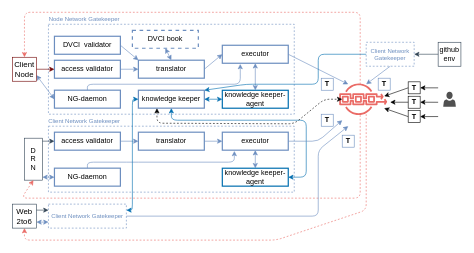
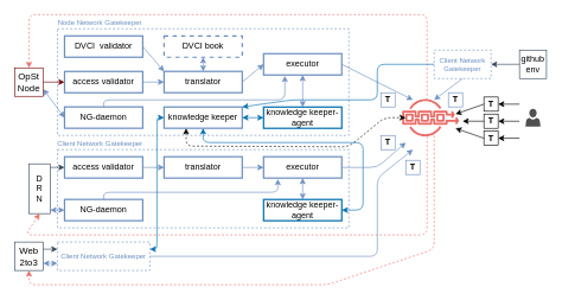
  <mxCell id="0" />
  <mxCell id="1" parent="0" />
  <mxCell id="2" value="" style="rounded=0;whiteSpace=wrap;html=1;fillColor=none;strokeColor=#6C8EBF;dashed=1;" parent="1" vertex="1"><mxGeometry x="80" y="40" width="410" height="150" as="geometry" /></mxCell>
  <mxCell id="3" value="" style="rounded=0;whiteSpace=wrap;html=1;fillColor=none;strokeColor=#6C8EBF;dashed=1;" parent="1" vertex="1"><mxGeometry x="80" y="210" width="410" height="110" as="geometry" /></mxCell>
  <mxCell id="4" style="edgeStyle=none;html=1;exitX=1;exitY=0.5;exitDx=0;exitDy=0;entryX=0;entryY=0;entryDx=0;entryDy=0;strokeColor=#6C8EBF;fontSize=13;startArrow=none;startFill=0;endArrow=classic;endFill=1;" parent="1" source="5" target="14" edge="1"><mxGeometry relative="1" as="geometry" /></mxCell>
- <mxCell id="5" value="DVCI&amp;nbsp; validator" style="rounded=0;whiteSpace=wrap;html=1;fillColor=none;strokeColor=#6c8ebf;strokeWidth=2;gradientColor=#7ea6e0;" parent="1" vertex="1"><mxGeometry x="90" y="60" width="110" height="30" as="geometry" /></mxCell>
+ <mxCell id="5" value="DVCI&amp;nbsp; validator" style="rounded=0;whiteSpace=wrap;html=1;fillColor=none;strokeColor=#6c8ebf;strokeWidth=2;gradientColor=#7ea6e0;" parent="1" vertex="1"><mxGeometry x="90" y="50" width="110" height="30" as="geometry" /></mxCell>
  <mxCell id="6" value="knowledge keeper" style="rounded=0;whiteSpace=wrap;html=1;fillColor=none;strokeColor=#6C8EBF;strokeWidth=2;gradientColor=#7ea6e0;rotation=0;" parent="1" vertex="1"><mxGeometry x="230" y="150" width="110" height="29.91" as="geometry" /></mxCell>
  <mxCell id="7" style="edgeStyle=none;html=1;exitX=0;exitY=0.5;exitDx=0;exitDy=0;entryX=1;entryY=0.75;entryDx=0;entryDy=0;strokeColor=#6C8EBF;fontSize=13;startArrow=classic;startFill=1;endArrow=classic;endFill=1;" parent="1" source="9" target="30" edge="1"><mxGeometry relative="1" as="geometry" /></mxCell>
  <mxCell id="8" style="edgeStyle=none;html=1;exitX=0.5;exitY=0;exitDx=0;exitDy=0;entryX=0.272;entryY=1.042;entryDx=0;entryDy=0;strokeColor=#6C8EBF;fontSize=13;startArrow=none;startFill=0;endArrow=classic;endFill=1;entryPerimeter=0;" parent="1" source="9" target="11" edge="1"><mxGeometry relative="1" as="geometry"><Array as="points"><mxPoint x="145" y="140" /><mxPoint x="400" y="140" /></Array></mxGeometry></mxCell>
  <mxCell id="9" value="NG-daemon" style="rounded=0;whiteSpace=wrap;html=1;fillColor=none;strokeColor=#6C8EBF;strokeWidth=2;gradientColor=#7ea6e0;rotation=0;" parent="1" vertex="1"><mxGeometry x="90" y="149.91" width="110" height="30" as="geometry" /></mxCell>
  <mxCell id="10" style="edgeStyle=none;html=1;exitX=1;exitY=0.5;exitDx=0;exitDy=0;strokeColor=#6C8EBF;fontSize=13;startArrow=none;startFill=0;endArrow=classic;endFill=1;entryX=0.25;entryY=0.25;entryDx=0;entryDy=0;entryPerimeter=0;" parent="1" source="11" target="37" edge="1"><mxGeometry relative="1" as="geometry"><mxPoint x="530" y="105.046" as="targetPoint" /><Array as="points" /></mxGeometry></mxCell>
  <mxCell id="11" value="executor" style="rounded=0;whiteSpace=wrap;html=1;fillColor=none;strokeColor=#6C8EBF;strokeWidth=2;gradientColor=#7ea6e0;rotation=0;" parent="1" vertex="1"><mxGeometry x="370" y="75" width="110" height="30" as="geometry" /></mxCell>
  <mxCell id="12" style="edgeStyle=none;html=1;exitX=1;exitY=0.5;exitDx=0;exitDy=0;entryX=0;entryY=0.5;entryDx=0;entryDy=0;strokeColor=#6C8EBF;fontSize=13;startArrow=none;startFill=0;endArrow=classic;endFill=1;" parent="1" source="14" target="11" edge="1"><mxGeometry relative="1" as="geometry" /></mxCell>
  <mxCell id="13" style="edgeStyle=none;html=1;exitX=0.5;exitY=0;exitDx=0;exitDy=0;entryX=0.5;entryY=1;entryDx=0;entryDy=0;strokeColor=#6C8EBF;startArrow=classic;startFill=1;endArrow=classic;endFill=1;" parent="1" source="14" target="68" edge="1"><mxGeometry relative="1" as="geometry" /></mxCell>
  <mxCell id="14" value="translator" style="rounded=0;whiteSpace=wrap;html=1;fillColor=none;strokeColor=#6c8ebf;strokeWidth=2;gradientColor=#7ea6e0;" parent="1" vertex="1"><mxGeometry x="230" y="99.91" width="110" height="30" as="geometry" /></mxCell>
  <mxCell id="15" style="edgeStyle=none;html=1;exitX=0;exitY=0.5;exitDx=0;exitDy=0;entryX=1;entryY=0.071;entryDx=0;entryDy=0;entryPerimeter=0;strokeColor=#314354;fillColor=#647687;endArrow=none;endFill=0;startArrow=classic;startFill=1;" parent="1" source="16" target="28" edge="1"><mxGeometry relative="1" as="geometry" /></mxCell>
  <mxCell id="16" value="access validator" style="rounded=0;whiteSpace=wrap;html=1;fillColor=none;strokeColor=#6c8ebf;strokeWidth=2;gradientColor=#7ea6e0;" parent="1" vertex="1"><mxGeometry x="90" y="220" width="110" height="30" as="geometry" /></mxCell>
  <mxCell id="17" style="edgeStyle=none;html=1;exitX=0.5;exitY=0;exitDx=0;exitDy=0;entryX=0.5;entryY=1;entryDx=0;entryDy=0;strokeColor=#6C8EBF;startArrow=classic;startFill=1;endArrow=classic;endFill=1;" parent="1" source="19" target="25" edge="1"><mxGeometry relative="1" as="geometry" /></mxCell>
  <mxCell id="18" style="edgeStyle=none;html=1;exitX=1;exitY=0.5;exitDx=0;exitDy=0;entryX=0.5;entryY=1;entryDx=0;entryDy=0;strokeColor=#006EAF;fontSize=13;startArrow=classic;startFill=1;endArrow=classic;endFill=1;fillColor=#1ba1e2;" parent="1" source="19" target="6" edge="1"><mxGeometry relative="1" as="geometry"><Array as="points"><mxPoint x="510" y="295" /><mxPoint x="510" y="200" /><mxPoint x="285" y="200" /></Array></mxGeometry></mxCell>
  <mxCell id="19" value="knowledge keeper-agent" style="rounded=0;whiteSpace=wrap;html=1;fillColor=none;strokeColor=#006EAF;strokeWidth=2;rotation=0;fontColor=default;" parent="1" vertex="1"><mxGeometry x="370" y="280.09" width="110" height="29.91" as="geometry" /></mxCell>
  <mxCell id="20" style="edgeStyle=none;html=1;exitX=0;exitY=0.5;exitDx=0;exitDy=0;entryX=1;entryY=0.928;entryDx=0;entryDy=0;entryPerimeter=0;strokeColor=#6C8EBF;startArrow=classic;startFill=1;" parent="1" source="22" target="28" edge="1"><mxGeometry relative="1" as="geometry" /></mxCell>
  <mxCell id="21" style="edgeStyle=none;html=1;exitX=0.5;exitY=0;exitDx=0;exitDy=0;entryX=0.183;entryY=1.045;entryDx=0;entryDy=0;strokeColor=#6C8EBF;startArrow=none;startFill=0;endArrow=classic;endFill=1;entryPerimeter=0;" parent="1" source="22" target="25" edge="1"><mxGeometry relative="1" as="geometry"><Array as="points"><mxPoint x="145" y="270" /><mxPoint x="220" y="270" /><mxPoint x="390" y="270" /></Array></mxGeometry></mxCell>
  <mxCell id="22" value="NG-daemon" style="rounded=0;whiteSpace=wrap;html=1;fillColor=none;strokeColor=#6C8EBF;strokeWidth=2;gradientColor=#7ea6e0;rotation=0;" parent="1" vertex="1"><mxGeometry x="90" y="280" width="110" height="30" as="geometry" /></mxCell>
  <mxCell id="23" style="edgeStyle=none;html=1;exitX=0;exitY=0.5;exitDx=0;exitDy=0;entryX=1;entryY=0.5;entryDx=0;entryDy=0;strokeColor=#6C8EBF;startArrow=classic;startFill=1;endArrow=none;endFill=0;" parent="1" source="25" target="27" edge="1"><mxGeometry relative="1" as="geometry" /></mxCell>
  <mxCell id="24" style="edgeStyle=none;html=1;exitX=1;exitY=0.5;exitDx=0;exitDy=0;strokeColor=#6C8EBF;startArrow=none;startFill=0;endArrow=classic;endFill=1;entryX=0.15;entryY=0.85;entryDx=0;entryDy=0;entryPerimeter=0;" parent="1" source="25" target="37" edge="1"><mxGeometry relative="1" as="geometry"><mxPoint x="530" y="235" as="targetPoint" /><Array as="points"><mxPoint x="530" y="235" /></Array></mxGeometry></mxCell>
  <mxCell id="25" value="executor" style="rounded=0;whiteSpace=wrap;html=1;fillColor=none;strokeColor=#6C8EBF;strokeWidth=2;gradientColor=#7ea6e0;rotation=0;" parent="1" vertex="1"><mxGeometry x="370" y="220" width="110" height="30" as="geometry" /></mxCell>
  <mxCell id="26" style="edgeStyle=none;html=1;exitX=0;exitY=0.5;exitDx=0;exitDy=0;entryX=1;entryY=0.5;entryDx=0;entryDy=0;strokeColor=#6C8EBF;startArrow=classic;startFill=1;endArrow=none;endFill=0;" parent="1" source="27" target="16" edge="1"><mxGeometry relative="1" as="geometry" /></mxCell>
  <mxCell id="27" value="translator" style="rounded=0;whiteSpace=wrap;html=1;fillColor=none;strokeColor=#6c8ebf;strokeWidth=2;gradientColor=#7ea6e0;" parent="1" vertex="1"><mxGeometry x="230" y="220" width="110" height="30" as="geometry" /></mxCell>
  <mxCell id="28" value="D&lt;br&gt;R&lt;br&gt;N" style="rounded=0;whiteSpace=wrap;html=1;strokeColor=#314354;fillColor=none;fontColor=default;" parent="1" vertex="1"><mxGeometry x="40" y="230" width="30" height="70" as="geometry" /></mxCell>
  <mxCell id="29" style="edgeStyle=none;html=1;exitX=1;exitY=0.5;exitDx=0;exitDy=0;entryX=0;entryY=0.5;entryDx=0;entryDy=0;fillColor=#a20025;strokeColor=#6F0000;" parent="1" source="30" target="67" edge="1"><mxGeometry relative="1" as="geometry" /></mxCell>
- <mxCell id="30" value="Client&lt;br&gt;Node" style="rounded=0;whiteSpace=wrap;html=1;strokeColor=#6F0000;fontSize=13;fillColor=none;fontColor=default;" parent="1" vertex="1"><mxGeometry x="20" y="95" width="40" height="40" as="geometry" /></mxCell>
+ <mxCell id="30" value="OpSt&lt;br&gt;Node" style="rounded=0;whiteSpace=wrap;html=1;strokeColor=#6F0000;fontSize=13;fillColor=none;fontColor=default;" parent="1" vertex="1"><mxGeometry x="20" y="95" width="40" height="40" as="geometry" /></mxCell>
  <mxCell id="31" style="edgeStyle=none;html=1;exitX=0.5;exitY=0;exitDx=0;exitDy=0;entryX=0.5;entryY=1;entryDx=0;entryDy=0;strokeColor=#6C8EBF;fontSize=13;startArrow=classic;startFill=1;endArrow=classic;endFill=1;" parent="1" source="33" target="11" edge="1"><mxGeometry relative="1" as="geometry" /></mxCell>
  <mxCell id="32" style="edgeStyle=none;html=1;exitX=0;exitY=0.5;exitDx=0;exitDy=0;entryX=1;entryY=0.5;entryDx=0;entryDy=0;strokeColor=#006EAF;fontSize=13;startArrow=classic;startFill=1;endArrow=classic;endFill=1;fillColor=#1ba1e2;" parent="1" source="33" target="6" edge="1"><mxGeometry relative="1" as="geometry" /></mxCell>
  <mxCell id="33" value="knowledge keeper-agent" style="rounded=0;whiteSpace=wrap;html=1;fillColor=none;strokeColor=#006EAF;strokeWidth=2;rotation=0;fontColor=default;" parent="1" vertex="1"><mxGeometry x="370" y="150.09" width="110" height="29.91" as="geometry" /></mxCell>
  <mxCell id="34" style="edgeStyle=none;html=1;exitX=0.45;exitY=0.25;exitDx=0;exitDy=0;exitPerimeter=0;entryX=0.5;entryY=0;entryDx=0;entryDy=0;dashed=1;strokeColor=#EA6B66;fontSize=13;startArrow=none;startFill=0;endArrow=classic;endFill=1;" parent="1" source="37" target="30" edge="1"><mxGeometry relative="1" as="geometry"><Array as="points"><mxPoint x="600" y="20" /><mxPoint x="40" y="20" /><mxPoint x="40" y="60" /><mxPoint x="40" y="70" /></Array></mxGeometry></mxCell>
  <mxCell id="35" style="edgeStyle=none;html=1;exitX=0.45;exitY=0.765;exitDx=0;exitDy=0;exitPerimeter=0;entryX=0.5;entryY=1;entryDx=0;entryDy=0;dashed=1;strokeColor=#EA6B66;fontSize=13;startArrow=none;startFill=0;endArrow=classic;endFill=1;" parent="1" source="37" target="28" edge="1"><mxGeometry relative="1" as="geometry"><Array as="points"><mxPoint x="600" y="330" /><mxPoint x="35" y="330" /></Array></mxGeometry></mxCell>
  <mxCell id="36" style="edgeStyle=none;html=1;exitX=0.55;exitY=0.75;exitDx=0;exitDy=0;exitPerimeter=0;entryX=0.5;entryY=1;entryDx=0;entryDy=0;strokeColor=#EA6B66;fontSize=10;fontColor=#6C8EBF;startArrow=none;startFill=0;endArrow=classic;endFill=1;dashed=1;" parent="1" source="37" target="48" edge="1"><mxGeometry relative="1" as="geometry"><Array as="points"><mxPoint x="610" y="350" /><mxPoint x="460" y="400" /><mxPoint x="40" y="400" /></Array></mxGeometry></mxCell>
  <mxCell id="37" value="" style="sketch=0;points=[[0,0,0],[0.25,0,0],[0.5,0,0],[0.75,0,0],[1,0,0],[0,1,0],[0.25,1,0],[0.5,1,0],[0.75,1,0],[1,1,0],[0,0.25,0],[0,0.5,0],[0,0.75,0],[1,0.25,0],[1,0.5,0],[1,0.75,0]];outlineConnect=0;fontColor=#232F3E;gradientColor=#F78E04;gradientDirection=north;fillColor=none;strokeColor=#EA6B66;dashed=0;verticalLabelPosition=bottom;verticalAlign=top;align=center;html=1;fontSize=12;fontStyle=0;aspect=fixed;shape=mxgraph.aws4.resourceIcon;resIcon=mxgraph.aws4.managed_blockchain;strokeWidth=1;" parent="1" vertex="1"><mxGeometry x="555" y="115.04" width="100" height="100" as="geometry" /></mxCell>
  <mxCell id="38" value="&lt;font color=&quot;#6c8ebf&quot; style=&quot;font-size: 10px;&quot;&gt;Node Network Gatekeeper&lt;/font&gt;" style="text;html=1;strokeColor=none;fillColor=none;align=center;verticalAlign=middle;whiteSpace=wrap;rounded=0;strokeWidth=1;fontSize=13;" parent="1" vertex="1"><mxGeometry x="70" y="20" width="140" height="20" as="geometry" /></mxCell>
  <mxCell id="39" value="&lt;font color=&quot;#6c8ebf&quot; style=&quot;font-size: 10px;&quot;&gt;Client Network Gatekeeper&lt;/font&gt;" style="text;html=1;strokeColor=none;fillColor=none;align=center;verticalAlign=middle;whiteSpace=wrap;rounded=0;strokeWidth=1;fontSize=13;" parent="1" vertex="1"><mxGeometry x="70" y="185.04" width="140" height="30" as="geometry" /></mxCell>
  <mxCell id="40" style="edgeStyle=none;html=1;exitX=0.5;exitY=1;exitDx=0;exitDy=0;entryX=0.55;entryY=0.25;entryDx=0;entryDy=0;entryPerimeter=0;strokeColor=#6C8EBF;" parent="1" source="42" target="37" edge="1"><mxGeometry relative="1" as="geometry" /></mxCell>
  <mxCell id="41" style="edgeStyle=none;html=1;exitX=0;exitY=0.5;exitDx=0;exitDy=0;entryX=1;entryY=0;entryDx=0;entryDy=0;strokeColor=#006EAF;fillColor=#1ba1e2;" parent="1" source="42" target="6" edge="1"><mxGeometry relative="1" as="geometry"><Array as="points"><mxPoint x="530" y="90" /><mxPoint x="530" y="140" /><mxPoint x="410" y="140" /></Array></mxGeometry></mxCell>
  <mxCell id="42" value="Client Network &lt;br&gt;Gatekeeper" style="rounded=0;whiteSpace=wrap;html=1;strokeColor=#6C8EBF;strokeWidth=1;fontSize=10;fontColor=#6C8EBF;fillColor=none;dashed=1;" parent="1" vertex="1"><mxGeometry x="610" y="70" width="80" height="40" as="geometry" /></mxCell>
  <mxCell id="43" style="edgeStyle=none;html=1;exitX=0;exitY=0.5;exitDx=0;exitDy=0;entryX=1;entryY=0.5;entryDx=0;entryDy=0;strokeColor=#314354;fontSize=10;fontColor=#6C8EBF;startArrow=none;startFill=0;endArrow=classic;endFill=1;fillColor=#647687;" parent="1" source="44" target="42" edge="1"><mxGeometry relative="1" as="geometry" /></mxCell>
  <mxCell id="44" value="github &lt;br&gt;env" style="rounded=0;whiteSpace=wrap;html=1;fillColor=none;fontColor=default;strokeColor=#314354;strokeWidth=1;" parent="1" vertex="1"><mxGeometry x="730" y="70" width="38" height="40" as="geometry" /></mxCell>
  <mxCell id="45" style="edgeStyle=none;html=1;entryX=0.15;entryY=0.5;entryDx=0;entryDy=0;entryPerimeter=0;strokeColor=default;fontSize=13;startArrow=classic;startFill=1;endArrow=classic;endFill=1;dashed=1;" parent="1" target="37" edge="1"><mxGeometry relative="1" as="geometry"><mxPoint x="261" y="180" as="sourcePoint" /><Array as="points"><mxPoint x="261" y="205" /><mxPoint x="490" y="206" /><mxPoint x="540" y="165" /></Array></mxGeometry></mxCell>
  <mxCell id="46" style="edgeStyle=none;html=1;exitX=1;exitY=0.75;exitDx=0;exitDy=0;entryX=0;entryY=0.75;entryDx=0;entryDy=0;strokeColor=#6C8EBF;fontSize=10;fontColor=#6C8EBF;startArrow=classic;startFill=1;endArrow=classic;endFill=1;" parent="1" source="48" target="51" edge="1"><mxGeometry relative="1" as="geometry" /></mxCell>
  <mxCell id="47" style="edgeStyle=none;html=1;exitX=1;exitY=0.25;exitDx=0;exitDy=0;entryX=0;entryY=0.25;entryDx=0;entryDy=0;strokeColor=#314354;fontSize=10;fontColor=#6C8EBF;startArrow=none;startFill=0;endArrow=classic;endFill=1;fillColor=#647687;" parent="1" source="48" target="51" edge="1"><mxGeometry relative="1" as="geometry" /></mxCell>
- <mxCell id="48" value="Web&lt;br&gt;2to6" style="rounded=0;whiteSpace=wrap;html=1;strokeColor=#314354;fontSize=13;fillColor=none;fontColor=default;" parent="1" vertex="1"><mxGeometry x="20" y="340" width="40" height="40" as="geometry" /></mxCell>
+ <mxCell id="48" value="Web&lt;br&gt;2to3" style="rounded=0;whiteSpace=wrap;html=1;strokeColor=#314354;fontSize=13;fillColor=none;fontColor=default;" parent="1" vertex="1"><mxGeometry x="20" y="340" width="40" height="40" as="geometry" /></mxCell>
  <mxCell id="49" style="edgeStyle=none;html=1;exitX=1;exitY=0.25;exitDx=0;exitDy=0;entryX=0;entryY=0.5;entryDx=0;entryDy=0;strokeColor=#006EAF;fontSize=10;fontColor=#6C8EBF;startArrow=classic;startFill=1;endArrow=classic;endFill=1;fillColor=#1ba1e2;" parent="1" source="51" target="6" edge="1"><mxGeometry relative="1" as="geometry"><Array as="points"><mxPoint x="220" y="350" /><mxPoint x="220" y="165" /></Array></mxGeometry></mxCell>
  <mxCell id="50" style="edgeStyle=none;html=1;exitX=1;exitY=0.5;exitDx=0;exitDy=0;strokeColor=#6C8EBF;fontSize=10;fontColor=#6C8EBF;startArrow=none;startFill=0;endArrow=classic;endFill=1;" parent="1" source="51" edge="1"><mxGeometry relative="1" as="geometry"><mxPoint x="580" y="210" as="targetPoint" /><Array as="points"><mxPoint x="530" y="360" /><mxPoint x="530" y="250" /></Array></mxGeometry></mxCell>
  <mxCell id="51" value="Client Network Gatekeeper" style="rounded=0;whiteSpace=wrap;html=1;strokeColor=#6C8EBF;strokeWidth=1;fontSize=10;fontColor=#6C8EBF;fillColor=none;dashed=1;" parent="1" vertex="1"><mxGeometry x="80" y="340" width="130" height="40" as="geometry" /></mxCell>
  <mxCell id="52" value="&lt;b style=&quot;&quot;&gt;&lt;font style=&quot;font-size: 12px;&quot;&gt;T&lt;/font&gt;&lt;br&gt;&lt;/b&gt;" style="whiteSpace=wrap;html=1;aspect=fixed;strokeWidth=1;fillColor=none;strokeColor=#6C8EBF;gradientColor=#d5739d;fontColor=default;" parent="1" vertex="1"><mxGeometry x="535" y="130" width="20" height="20" as="geometry" /></mxCell>
  <mxCell id="53" value="&lt;b style=&quot;&quot;&gt;&lt;font style=&quot;font-size: 12px;&quot;&gt;T&lt;/font&gt;&lt;br&gt;&lt;/b&gt;" style="whiteSpace=wrap;html=1;aspect=fixed;strokeWidth=1;fillColor=none;strokeColor=#6C8EBF;gradientColor=#d5739d;fontColor=default;" parent="1" vertex="1"><mxGeometry x="630" y="129.91" width="20" height="20" as="geometry" /></mxCell>
  <mxCell id="54" value="&lt;b style=&quot;&quot;&gt;&lt;font style=&quot;font-size: 12px;&quot;&gt;T&lt;/font&gt;&lt;br&gt;&lt;/b&gt;" style="whiteSpace=wrap;html=1;aspect=fixed;strokeWidth=1;fillColor=none;strokeColor=#6C8EBF;gradientColor=#d5739d;fontColor=default;" parent="1" vertex="1"><mxGeometry x="570" y="225" width="20" height="20" as="geometry" /></mxCell>
  <mxCell id="55" value="&lt;b style=&quot;&quot;&gt;&lt;font style=&quot;font-size: 12px;&quot;&gt;T&lt;/font&gt;&lt;br&gt;&lt;/b&gt;" style="whiteSpace=wrap;html=1;aspect=fixed;strokeWidth=1;fillColor=none;strokeColor=#6C8EBF;gradientColor=#d5739d;fontColor=default;" parent="1" vertex="1"><mxGeometry x="535" y="190.04" width="20" height="20" as="geometry" /></mxCell>
  <mxCell id="56" style="edgeStyle=none;html=1;exitX=0;exitY=0.5;exitDx=0;exitDy=0;entryX=0.85;entryY=0.45;entryDx=0;entryDy=0;entryPerimeter=0;strokeColor=default;fontSize=12;fontColor=#6C8EBF;startArrow=none;startFill=0;endArrow=classic;endFill=1;" parent="1" source="58" target="37" edge="1"><mxGeometry relative="1" as="geometry" /></mxCell>
  <mxCell id="57" style="edgeStyle=none;html=1;exitX=1;exitY=0.5;exitDx=0;exitDy=0;strokeColor=default;fontSize=12;fontColor=#6C8EBF;startArrow=classic;startFill=1;endArrow=none;endFill=0;" parent="1" source="58" edge="1"><mxGeometry relative="1" as="geometry"><mxPoint x="730" y="146.038" as="targetPoint" /></mxGeometry></mxCell>
  <mxCell id="58" value="&lt;b style=&quot;&quot;&gt;&lt;font style=&quot;font-size: 12px;&quot;&gt;T&lt;/font&gt;&lt;br&gt;&lt;/b&gt;" style="whiteSpace=wrap;html=1;aspect=fixed;strokeWidth=1;fillColor=none;strokeColor=default;gradientColor=#d5739d;fontColor=default;" parent="1" vertex="1"><mxGeometry x="680" y="136" width="20" height="20" as="geometry" /></mxCell>
  <mxCell id="59" style="edgeStyle=none;html=1;strokeColor=default;fontSize=12;fontColor=#6C8EBF;startArrow=none;startFill=0;endArrow=classic;endFill=1;exitX=0;exitY=0.5;exitDx=0;exitDy=0;" parent="1" source="61" edge="1"><mxGeometry relative="1" as="geometry"><mxPoint x="650" y="170" as="targetPoint" /></mxGeometry></mxCell>
  <mxCell id="60" style="edgeStyle=none;html=1;exitX=1;exitY=0.5;exitDx=0;exitDy=0;strokeColor=default;fontSize=12;fontColor=#6C8EBF;startArrow=classic;startFill=1;endArrow=none;endFill=0;" parent="1" source="61" edge="1"><mxGeometry relative="1" as="geometry"><mxPoint x="730" y="170.077" as="targetPoint" /></mxGeometry></mxCell>
  <mxCell id="61" value="&lt;b style=&quot;&quot;&gt;&lt;font style=&quot;font-size: 12px;&quot;&gt;T&lt;/font&gt;&lt;br&gt;&lt;/b&gt;" style="whiteSpace=wrap;html=1;aspect=fixed;strokeWidth=1;fillColor=none;strokeColor=default;gradientColor=#d5739d;fontColor=default;" parent="1" vertex="1"><mxGeometry x="680" y="160" width="20" height="20" as="geometry" /></mxCell>
  <mxCell id="62" style="edgeStyle=none;html=1;exitX=0;exitY=0.5;exitDx=0;exitDy=0;entryX=0.85;entryY=0.65;entryDx=0;entryDy=0;entryPerimeter=0;strokeColor=default;fontSize=12;fontColor=#6C8EBF;startArrow=none;startFill=0;endArrow=classic;endFill=1;" parent="1" source="64" target="37" edge="1"><mxGeometry relative="1" as="geometry" /></mxCell>
  <mxCell id="63" style="edgeStyle=none;html=1;exitX=1;exitY=0.5;exitDx=0;exitDy=0;strokeColor=default;fontSize=12;fontColor=#6C8EBF;startArrow=classic;startFill=1;endArrow=none;endFill=0;" parent="1" source="64" edge="1"><mxGeometry relative="1" as="geometry"><mxPoint x="730" y="193.923" as="targetPoint" /></mxGeometry></mxCell>
  <mxCell id="64" value="&lt;b style=&quot;&quot;&gt;&lt;font style=&quot;font-size: 12px;&quot;&gt;T&lt;/font&gt;&lt;br&gt;&lt;/b&gt;" style="whiteSpace=wrap;html=1;aspect=fixed;strokeWidth=1;fillColor=none;strokeColor=default;gradientColor=#d5739d;fontColor=default;" parent="1" vertex="1"><mxGeometry x="680" y="184" width="20" height="20" as="geometry" /></mxCell>
  <mxCell id="65" value="" style="sketch=0;pointerEvents=1;shadow=0;dashed=0;html=1;strokeColor=none;labelPosition=center;verticalLabelPosition=bottom;verticalAlign=top;align=center;fillColor=#505050;shape=mxgraph.mscae.intune.account_portal;strokeWidth=1;fontSize=16;fontColor=default;" parent="1" vertex="1"><mxGeometry x="738.5" y="152.41" width="21" height="25" as="geometry" /></mxCell>
  <mxCell id="66" style="edgeStyle=none;html=1;exitX=1;exitY=0.5;exitDx=0;exitDy=0;entryX=0;entryY=0.5;entryDx=0;entryDy=0;strokeColor=#6C8EBF;" parent="1" source="67" target="14" edge="1"><mxGeometry relative="1" as="geometry" /></mxCell>
  <mxCell id="67" value="access validator" style="rounded=0;whiteSpace=wrap;html=1;fillColor=none;strokeColor=#6c8ebf;strokeWidth=2;gradientColor=#7ea6e0;" parent="1" vertex="1"><mxGeometry x="90" y="100" width="110" height="30" as="geometry" /></mxCell>
- <mxCell id="68" value="DVCI book" style="rounded=0;whiteSpace=wrap;html=1;fillColor=none;strokeColor=#6c8ebf;strokeWidth=2;gradientColor=#7ea6e0;dashed=1;" parent="1" vertex="1"><mxGeometry x="220" y="50" width="110" height="30" as="geometry" /></mxCell>
+ <mxCell id="68" value="DVCI book" style="rounded=0;whiteSpace=wrap;html=1;fillColor=none;strokeColor=#6c8ebf;strokeWidth=2;gradientColor=#7ea6e0;dashed=1;" parent="1" vertex="1"><mxGeometry x="230" y="50" width="110" height="30" as="geometry" /></mxCell>
